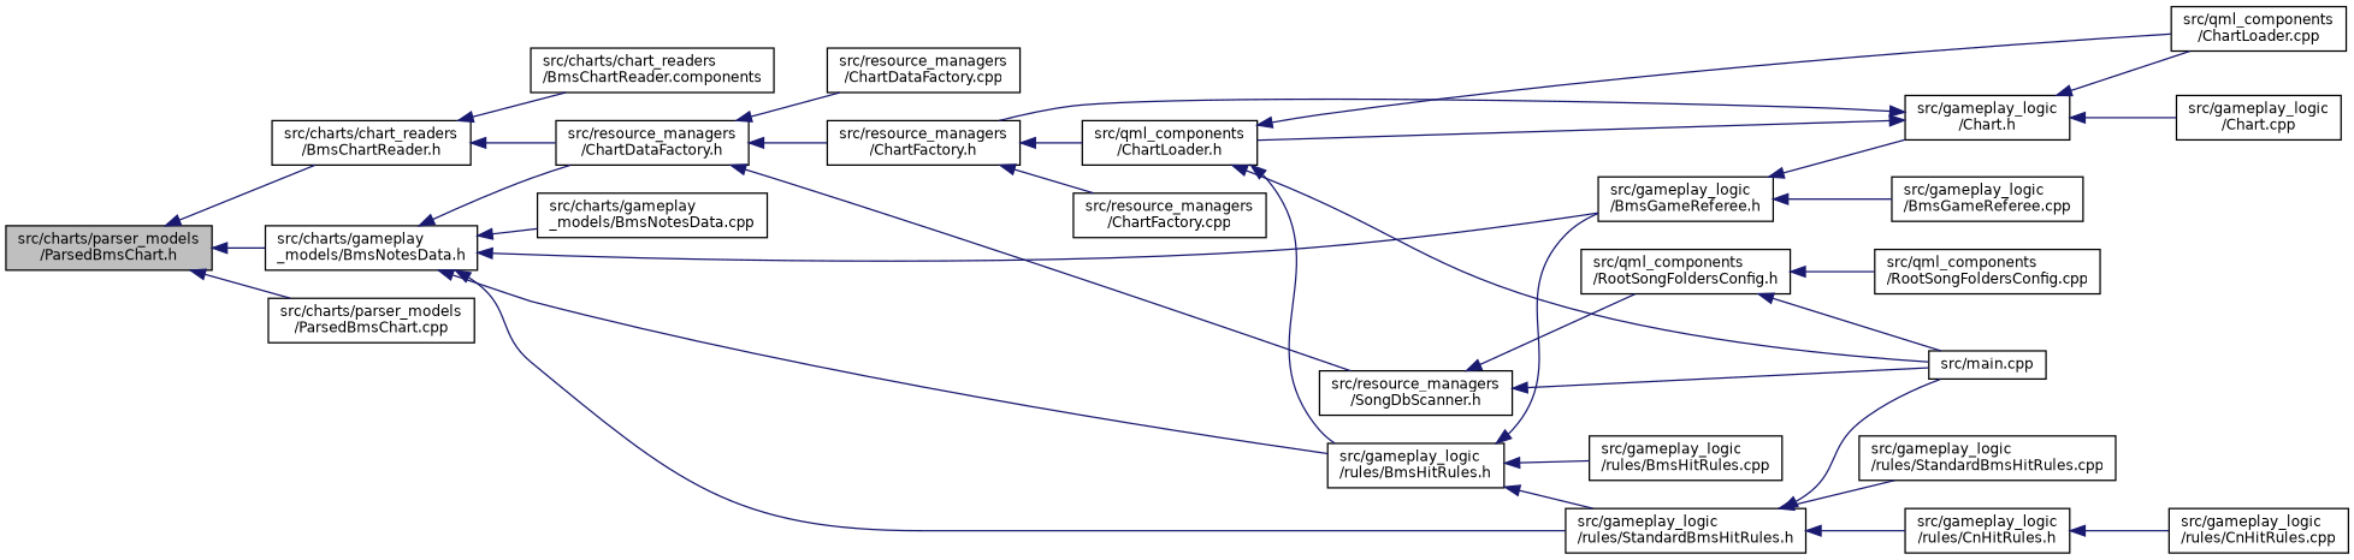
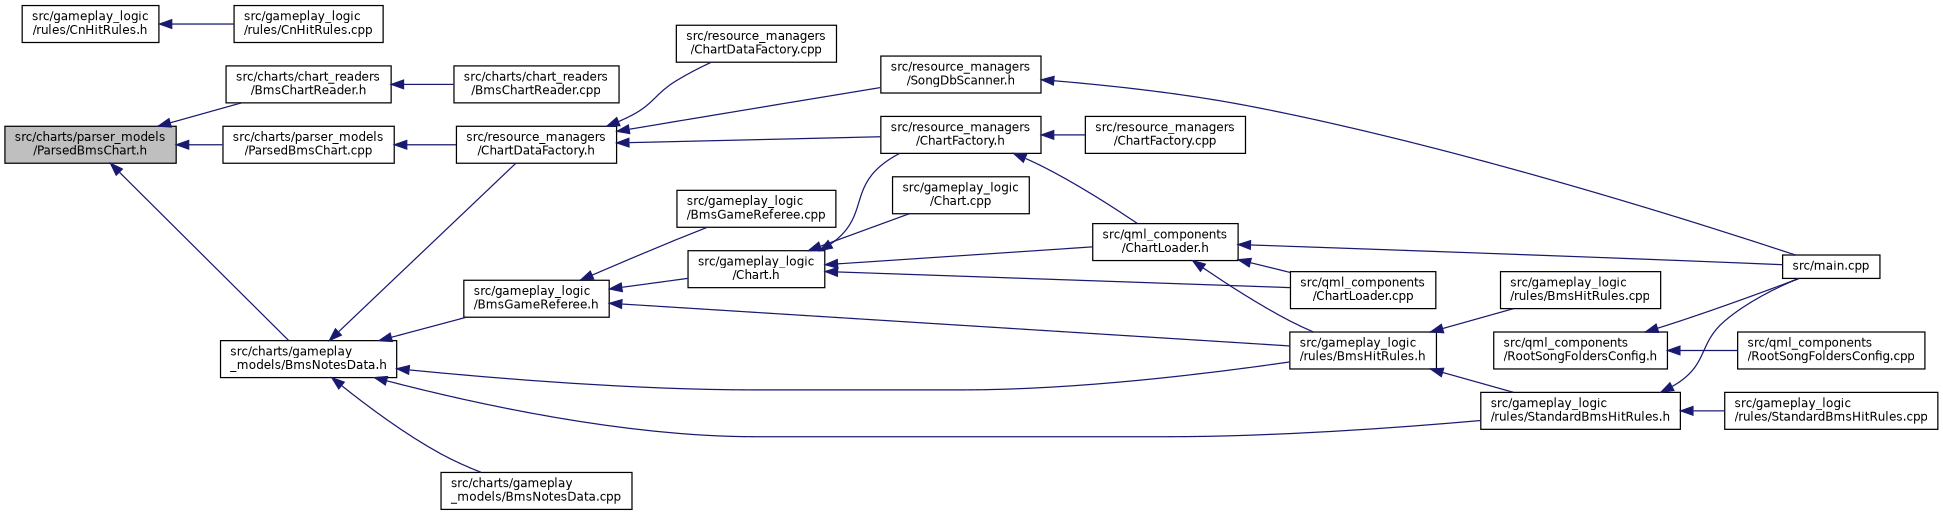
  digraph {
    rankdir=LR
    node [color=black fillcolor=white fontname=Helvetica fontsize=10 shape=record style=filled]
    edge [color=midnightblue dir=back fontname=Helvetica fontsize=10 labelfontname=Helvetica labelfontsize=10 style=solid]
    n1 [fillcolor=grey75 fontcolor=black height=0.2 label="src/charts/parser_models\l/ParsedBmsChart.h" width=0.4]
    n2 [height=0.2 label="src/charts/chart_readers\l/BmsChartReader.h" width=0.4]
    n3 [height=0.2 label="src/charts/gameplay\l_models/BmsNotesData.h" width=0.4]
    n4 [height=0.2 label="src/charts/parser_models\l/ParsedBmsChart.cpp" width=0.4]
-   n5 [height=0.2 label="src/charts/chart_readers\l/BmsChartReader.components" width=0.4]
+   n5 [height=0.2 label="src/charts/chart_readers\l/BmsChartReader.cpp" width=0.4]
    n6 [height=0.2 label="src/resource_managers\l/ChartDataFactory.h" width=0.4]
    n7 [height=0.2 label="src/charts/gameplay\l_models/BmsNotesData.cpp" width=0.4]
    n8 [height=0.2 label="src/gameplay_logic\l/BmsGameReferee.h" width=0.4]
    n9 [height=0.2 label="src/gameplay_logic\l/rules/BmsHitRules.h" width=0.4]
    n10 [height=0.2 label="src/gameplay_logic\l/rules/StandardBmsHitRules.h" width=0.4]
    n11 [height=0.2 label="src/resource_managers\l/ChartDataFactory.cpp" width=0.4]
    n12 [height=0.2 label="src/resource_managers\l/ChartFactory.h" width=0.4]
    n13 [height=0.2 label="src/resource_managers\l/SongDbScanner.h" width=0.4]
    n14 [height=0.2 label="src/qml_components\l/ChartLoader.h" width=0.4]
    n15 [height=0.2 label="src/resource_managers\l/ChartFactory.cpp" width=0.4]
    n16 [height=0.2 label="src/main.cpp" width=0.4]
    n17 [height=0.2 label="src/qml_components\l/RootSongFoldersConfig.h" width=0.4]
    n18 [height=0.2 label="src/qml_components\l/ChartLoader.cpp" width=0.4]
    n19 [height=0.2 label="src/qml_components\l/RootSongFoldersConfig.cpp" width=0.4]
    n20 [height=0.2 label="src/gameplay_logic\l/BmsGameReferee.cpp" width=0.4]
    n21 [height=0.2 label="src/gameplay_logic\l/Chart.h" width=0.4]
    n22 [height=0.2 label="src/gameplay_logic\l/rules/BmsHitRules.cpp" width=0.4]
    n23 [height=0.2 label="src/gameplay_logic\l/rules/CnHitRules.h" width=0.4]
    n24 [height=0.2 label="src/gameplay_logic\l/rules/StandardBmsHitRules.cpp" width=0.4]
    n25 [height=0.2 label="src/gameplay_logic\l/Chart.cpp" width=0.4]
    n26 [height=0.2 label="src/gameplay_logic\l/rules/CnHitRules.cpp" width=0.4]
    n1 -> n2
    n1 -> n3
    n1 -> n4
    n2 -> n5
-   n2 -> n6
+   n4 -> n6
    n3 -> n6
    n3 -> n7
    n3 -> n8
    n3 -> n9
    n3 -> n10
    n6 -> n11
    n6 -> n12
    n6 -> n13
    n8 -> n20
    n8 -> n21
-   n9 -> n8
+   n8 -> n9
    n9 -> n10
    n9 -> n22
    n10 -> n16
-   n10 -> n23
    n10 -> n24
    n12 -> n14
    n12 -> n15
    n13 -> n16
-   n13 -> n17
    n14 -> n9
    n14 -> n16
    n14 -> n18
    n17 -> n16
    n17 -> n19
    n21 -> n12
    n21 -> n14
    n21 -> n18
    n21 -> n25
    n23 -> n26
  }
